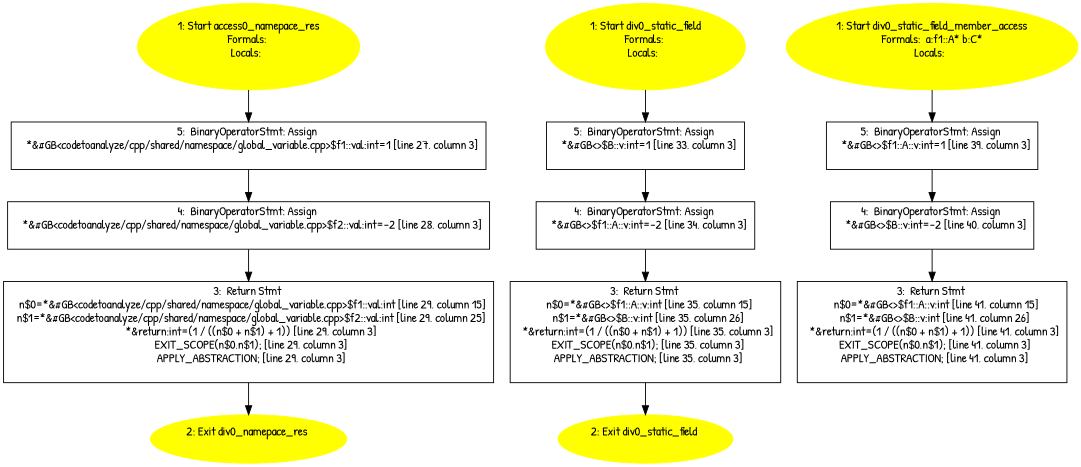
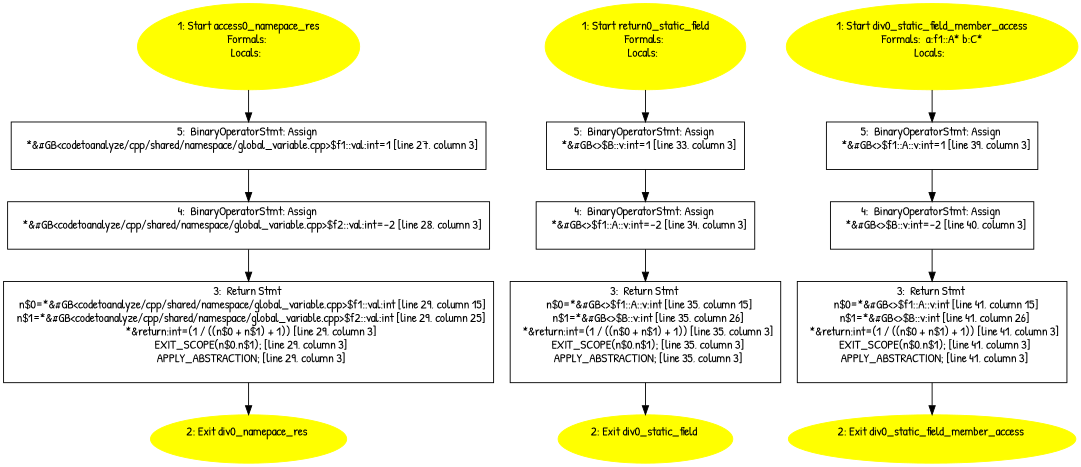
  digraph {
    fontname="Patrick Hand"
    node [fontname="Patrick Hand" shape=box]
    edge [fontname="Patrick Hand"]
    n1 [color=yellow label="1: Start access0_namepace_res\nFormals: \nLocals:  \n  " style=filled shape=""]
    n2 [label="5:  BinaryOperatorStmt: Assign \n   *&#GB<codetoanalyze/cpp/shared/namespace/global_variable.cpp>$f1::val:int=1 [line 27, column 3]\n "]
    n3 [label="4:  BinaryOperatorStmt: Assign \n   *&#GB<codetoanalyze/cpp/shared/namespace/global_variable.cpp>$f2::val:int=-2 [line 28, column 3]\n "]
    n4 [label="3:  Return Stmt \n   n$0=*&#GB<codetoanalyze/cpp/shared/namespace/global_variable.cpp>$f1::val:int [line 29, column 15]\n  n$1=*&#GB<codetoanalyze/cpp/shared/namespace/global_variable.cpp>$f2::val:int [line 29, column 25]\n  *&return:int=(1 / ((n$0 + n$1) + 1)) [line 29, column 3]\n  EXIT_SCOPE(n$0,n$1); [line 29, column 3]\n  APPLY_ABSTRACTION; [line 29, column 3]\n "]
    n5 [color=yellow label="2: Exit div0_namepace_res \n  " style=filled shape=""]
-   n6 [color=yellow label="1: Start div0_static_field\nFormals: \nLocals:  \n  " style=filled shape=""]
+   n6 [color=yellow label="1: Start return0_static_field\nFormals: \nLocals:  \n  " style=filled shape=""]
    n7 [label="5:  BinaryOperatorStmt: Assign \n   *&#GB<>$B::v:int=1 [line 33, column 3]\n "]
    n8 [label="4:  BinaryOperatorStmt: Assign \n   *&#GB<>$f1::A::v:int=-2 [line 34, column 3]\n "]
    n9 [label="3:  Return Stmt \n   n$0=*&#GB<>$f1::A::v:int [line 35, column 15]\n  n$1=*&#GB<>$B::v:int [line 35, column 26]\n  *&return:int=(1 / ((n$0 + n$1) + 1)) [line 35, column 3]\n  EXIT_SCOPE(n$0,n$1); [line 35, column 3]\n  APPLY_ABSTRACTION; [line 35, column 3]\n "]
    n10 [color=yellow label="2: Exit div0_static_field \n  " style=filled shape=""]
    n11 [color=yellow label="1: Start div0_static_field_member_access\nFormals:  a:f1::A* b:C*\nLocals:  \n  " style=filled shape=""]
    n12 [label="5:  BinaryOperatorStmt: Assign \n   *&#GB<>$f1::A::v:int=1 [line 39, column 3]\n "]
    n13 [label="4:  BinaryOperatorStmt: Assign \n   *&#GB<>$B::v:int=-2 [line 40, column 3]\n "]
    n14 [label="3:  Return Stmt \n   n$0=*&#GB<>$f1::A::v:int [line 41, column 15]\n  n$1=*&#GB<>$B::v:int [line 41, column 26]\n  *&return:int=(1 / ((n$0 + n$1) + 1)) [line 41, column 3]\n  EXIT_SCOPE(n$0,n$1); [line 41, column 3]\n  APPLY_ABSTRACTION; [line 41, column 3]\n "]
+   n15 [color=yellow label="2: Exit div0_static_field_member_access \n  " style=filled shape=""]
    n1 -> n2
    n2 -> n3
    n3 -> n4
    n4 -> n5
    n6 -> n7
    n7 -> n8
    n8 -> n9
    n9 -> n10
    n11 -> n12
    n12 -> n13
    n13 -> n14
+   n14 -> n15
  }
